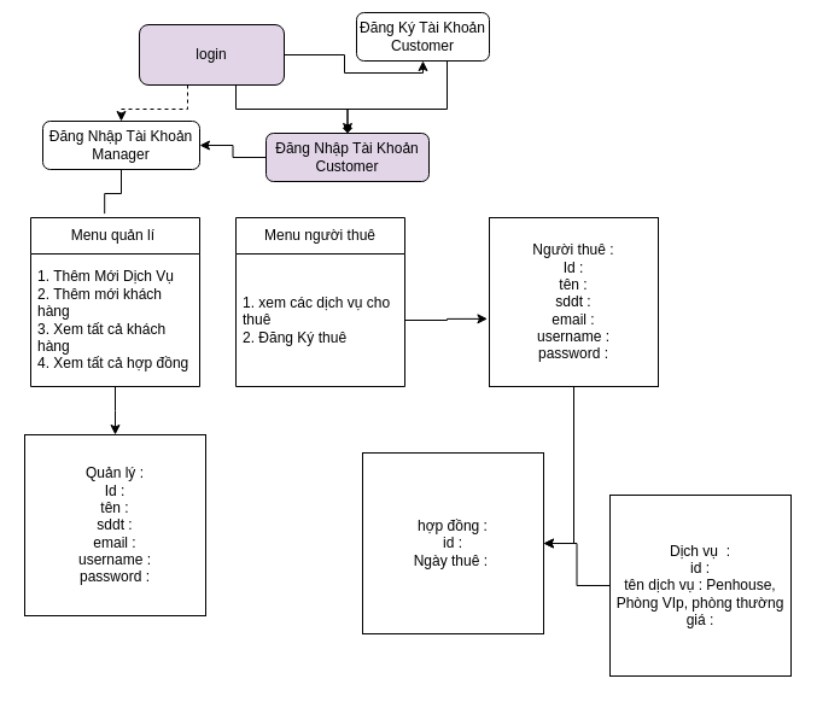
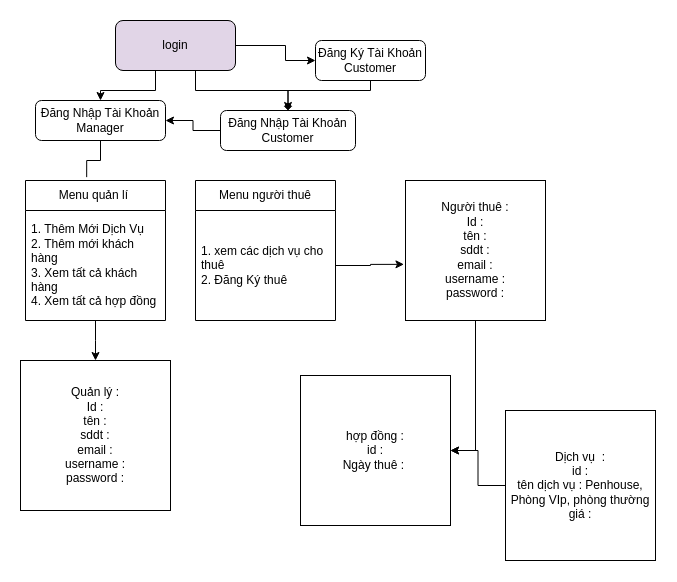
  <mxCell id="0" />
  <mxCell id="1" parent="0" />
  <mxCell id="2" value="Quản lý :&lt;br&gt;Id :&lt;br&gt;tên :&lt;br&gt;sddt :&lt;br&gt;email :&lt;br&gt;username :&lt;br&gt;password :" style="whiteSpace=wrap;html=1;aspect=fixed;" vertex="1" parent="1"><mxGeometry x="20" y="360" width="150" height="150" as="geometry" /></mxCell>
  <mxCell id="3" style="edgeStyle=orthogonalEdgeStyle;rounded=0;orthogonalLoop=1;jettySize=auto;html=1;" edge="1" parent="1" source="4" target="7"><mxGeometry relative="1" as="geometry"><Array as="points"><mxPoint x="475" y="260" /></Array></mxGeometry></mxCell>
  <mxCell id="4" value="Người thuê :&lt;br&gt;Id :&lt;br&gt;tên :&lt;br&gt;sddt :&lt;br&gt;email :&lt;br&gt;username :&lt;br&gt;password :" style="whiteSpace=wrap;html=1;aspect=fixed;" vertex="1" parent="1"><mxGeometry x="405" y="180" width="140" height="140" as="geometry" /></mxCell>
  <mxCell id="5" style="edgeStyle=orthogonalEdgeStyle;rounded=0;orthogonalLoop=1;jettySize=auto;html=1;entryX=1;entryY=0.5;entryDx=0;entryDy=0;" edge="1" parent="1" source="6" target="7"><mxGeometry relative="1" as="geometry" /></mxCell>
  <mxCell id="6" value="Dịch vụ&amp;nbsp; :&lt;br&gt;id :&lt;br&gt;tên dịch vụ : Penhouse, Phòng VIp, phòng thường&lt;br&gt;giá :&lt;br&gt;" style="whiteSpace=wrap;html=1;aspect=fixed;" vertex="1" parent="1"><mxGeometry x="505" y="410" width="150" height="150" as="geometry" /></mxCell>
  <mxCell id="7" value="hợp đồng :&lt;br&gt;id :&lt;br&gt;Ngày thuê :&amp;nbsp;&lt;br&gt;" style="whiteSpace=wrap;html=1;aspect=fixed;" vertex="1" parent="1"><mxGeometry x="300" y="375" width="150" height="150" as="geometry" /></mxCell>
  <mxCell id="8" style="edgeStyle=orthogonalEdgeStyle;rounded=0;orthogonalLoop=1;jettySize=auto;html=1;entryX=0.5;entryY=0;entryDx=0;entryDy=0;" edge="1" parent="1" source="9" target="2"><mxGeometry relative="1" as="geometry"><Array as="points"><mxPoint x="95" y="340" /><mxPoint x="95" y="340" /></Array></mxGeometry></mxCell>
  <mxCell id="9" value="Menu quản lí&amp;nbsp;" style="swimlane;fontStyle=0;childLayout=stackLayout;horizontal=1;startSize=30;horizontalStack=0;resizeParent=1;resizeParentMax=0;resizeLast=0;collapsible=1;marginBottom=0;whiteSpace=wrap;html=1;" vertex="1" parent="1"><mxGeometry x="25" y="180" width="140" height="140" as="geometry"><mxRectangle x="40" y="170" width="110" height="30" as="alternateBounds" /></mxGeometry></mxCell>
  <mxCell id="10" value="1. Thêm Mới Dịch Vụ&lt;br&gt;2. Thêm mới khách hàng&lt;br&gt;3. Xem tất cả khách hàng&lt;br style=&quot;border-color: var(--border-color);&quot;&gt;4. Xem tất cả hợp đồng&amp;nbsp;" style="text;strokeColor=none;fillColor=none;align=left;verticalAlign=middle;spacingLeft=4;spacingRight=4;overflow=hidden;points=[[0,0.5],[1,0.5]];portConstraint=eastwest;rotatable=0;whiteSpace=wrap;html=1;" vertex="1" parent="9"><mxGeometry y="30" width="140" height="110" as="geometry" /></mxCell>
  <mxCell id="11" value="Menu người thuê" style="swimlane;fontStyle=0;childLayout=stackLayout;horizontal=1;startSize=30;horizontalStack=0;resizeParent=1;resizeParentMax=0;resizeLast=0;collapsible=1;marginBottom=0;whiteSpace=wrap;html=1;" vertex="1" parent="1"><mxGeometry x="195" y="180" width="140" height="140" as="geometry"><mxRectangle x="210" y="170" width="120" height="30" as="alternateBounds" /></mxGeometry></mxCell>
  <mxCell id="12" value="1. xem các dịch vụ cho thuê&amp;nbsp;&lt;br&gt;2. Đăng Ký thuê" style="text;strokeColor=none;fillColor=none;align=left;verticalAlign=middle;spacingLeft=4;spacingRight=4;overflow=hidden;points=[[0,0.5],[1,0.5]];portConstraint=eastwest;rotatable=0;whiteSpace=wrap;html=1;" vertex="1" parent="11"><mxGeometry y="30" width="140" height="110" as="geometry" /></mxCell>
  <mxCell id="13" style="edgeStyle=orthogonalEdgeStyle;rounded=0;orthogonalLoop=1;jettySize=auto;html=1;" edge="1" parent="1" source="16" target="18"><mxGeometry relative="1" as="geometry"><Array as="points"><mxPoint x="285" y="45" /><mxPoint x="285" y="60" /></Array></mxGeometry></mxCell>
- <mxCell id="14" style="edgeStyle=orthogonalEdgeStyle;rounded=0;orthogonalLoop=1;jettySize=auto;html=1;entryX=0.5;entryY=0;entryDx=0;entryDy=0;dashed=1;" edge="1" parent="1" source="16" target="20"><mxGeometry relative="1" as="geometry"><Array as="points"><mxPoint x="155" y="90" /><mxPoint x="100" y="90" /></Array></mxGeometry></mxCell>
+ <mxCell id="14" style="edgeStyle=orthogonalEdgeStyle;rounded=0;orthogonalLoop=1;jettySize=auto;html=1;entryX=0.5;entryY=0;entryDx=0;entryDy=0;" edge="1" parent="1" source="16" target="20"><mxGeometry relative="1" as="geometry"><Array as="points"><mxPoint x="155" y="90" /><mxPoint x="100" y="90" /></Array></mxGeometry></mxCell>
  <mxCell id="15" style="edgeStyle=orthogonalEdgeStyle;rounded=0;orthogonalLoop=1;jettySize=auto;html=1;entryX=0.5;entryY=0;entryDx=0;entryDy=0;endArrow=diamond;" edge="1" parent="1" source="16" target="22"><mxGeometry relative="1" as="geometry"><Array as="points"><mxPoint x="195" y="90" /><mxPoint x="287" y="90" /></Array></mxGeometry></mxCell>
  <mxCell id="16" value="login" style="rounded=1;whiteSpace=wrap;html=1;fillColor=#e1d5e7;" vertex="1" parent="1"><mxGeometry x="115" y="20" width="120" height="50" as="geometry" /></mxCell>
  <mxCell id="17" style="edgeStyle=orthogonalEdgeStyle;rounded=0;orthogonalLoop=1;jettySize=auto;html=1;entryX=0.5;entryY=0;entryDx=0;entryDy=0;" edge="1" parent="1" source="18" target="22"><mxGeometry relative="1" as="geometry"><Array as="points"><mxPoint x="370" y="90" /><mxPoint x="287" y="90" /></Array></mxGeometry></mxCell>
- <mxCell id="18" value="Đăng Ký Tài Khoản&lt;br&gt;Customer" style="rounded=1;whiteSpace=wrap;html=1;" vertex="1" parent="1"><mxGeometry x="295" y="10" width="110" height="40" as="geometry" /></mxCell>
+ <mxCell id="18" value="Đăng Ký Tài Khoản&lt;br&gt;Customer" style="rounded=1;whiteSpace=wrap;html=1;" vertex="1" parent="1"><mxGeometry x="315" y="40" width="110" height="40" as="geometry" /></mxCell>
  <mxCell id="19" style="edgeStyle=orthogonalEdgeStyle;rounded=0;orthogonalLoop=1;jettySize=auto;html=1;entryX=0.437;entryY=-0.024;entryDx=0;entryDy=0;entryPerimeter=0;endArrow=none;" edge="1" parent="1" source="20" target="9"><mxGeometry relative="1" as="geometry" /></mxCell>
  <mxCell id="20" value="Đăng Nhập Tài Khoản&lt;br&gt;Manager" style="rounded=1;whiteSpace=wrap;html=1;" vertex="1" parent="1"><mxGeometry x="35" y="100" width="130" height="40" as="geometry" /></mxCell>
  <mxCell id="21" style="edgeStyle=orthogonalEdgeStyle;rounded=0;orthogonalLoop=1;jettySize=auto;html=1;" edge="1" parent="1" source="22" target="20"><mxGeometry relative="1" as="geometry" /></mxCell>
- <mxCell id="22" value="Đăng Nhập Tài Khoản&lt;br&gt;Customer" style="rounded=1;whiteSpace=wrap;html=1;fillColor=#e1d5e7;" vertex="1" parent="1"><mxGeometry x="220" y="110" width="135" height="40" as="geometry" /></mxCell>
+ <mxCell id="22" value="Đăng Nhập Tài Khoản&lt;br&gt;Customer" style="rounded=1;whiteSpace=wrap;html=1;" vertex="1" parent="1"><mxGeometry x="220" y="110" width="135" height="40" as="geometry" /></mxCell>
  <mxCell id="23" style="edgeStyle=orthogonalEdgeStyle;rounded=0;orthogonalLoop=1;jettySize=auto;html=1;entryX=-0.011;entryY=0.599;entryDx=0;entryDy=0;entryPerimeter=0;" edge="1" parent="1" source="12" target="4"><mxGeometry relative="1" as="geometry" /></mxCell>
